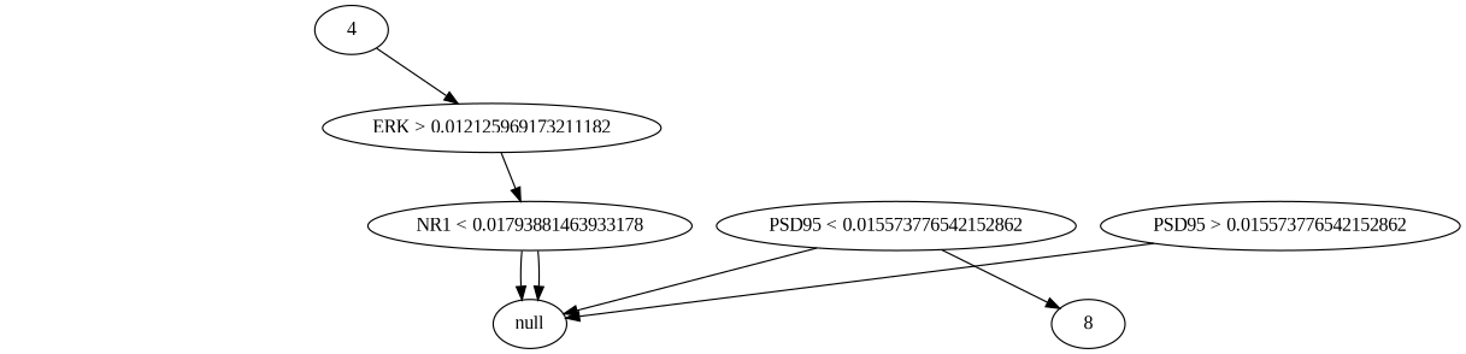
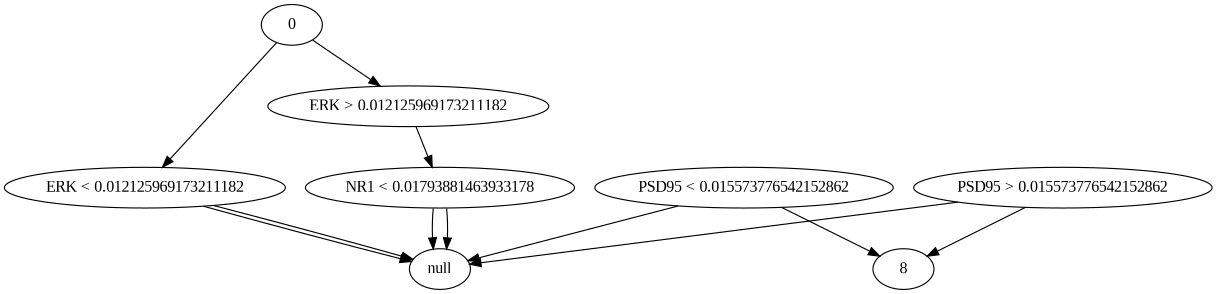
  digraph {
    fontname="Liberation Serif"
    node [fontname="Liberation Serif"]
    edge [fontname="Liberation Serif"]
-   0 [label=4]
+   0
+   "ERK < 0.012125969173211182"
    "ERK > 0.012125969173211182"
    null
    "NR1 < 0.01793881463933178"
    "PSD95 < 0.015573776542152862"
    n7 [label=8]
    "PSD95 > 0.015573776542152862"
+   0 -> "ERK < 0.012125969173211182"
    0 -> "ERK > 0.012125969173211182"
+   "ERK < 0.012125969173211182" -> null
+   "ERK < 0.012125969173211182" -> null
    "ERK > 0.012125969173211182" -> "NR1 < 0.01793881463933178"
    "NR1 < 0.01793881463933178" -> null
    "NR1 < 0.01793881463933178" -> null
    "PSD95 < 0.015573776542152862" -> null
    "PSD95 < 0.015573776542152862" -> n7
    "PSD95 > 0.015573776542152862" -> null
+   "PSD95 > 0.015573776542152862" -> n7
  }
